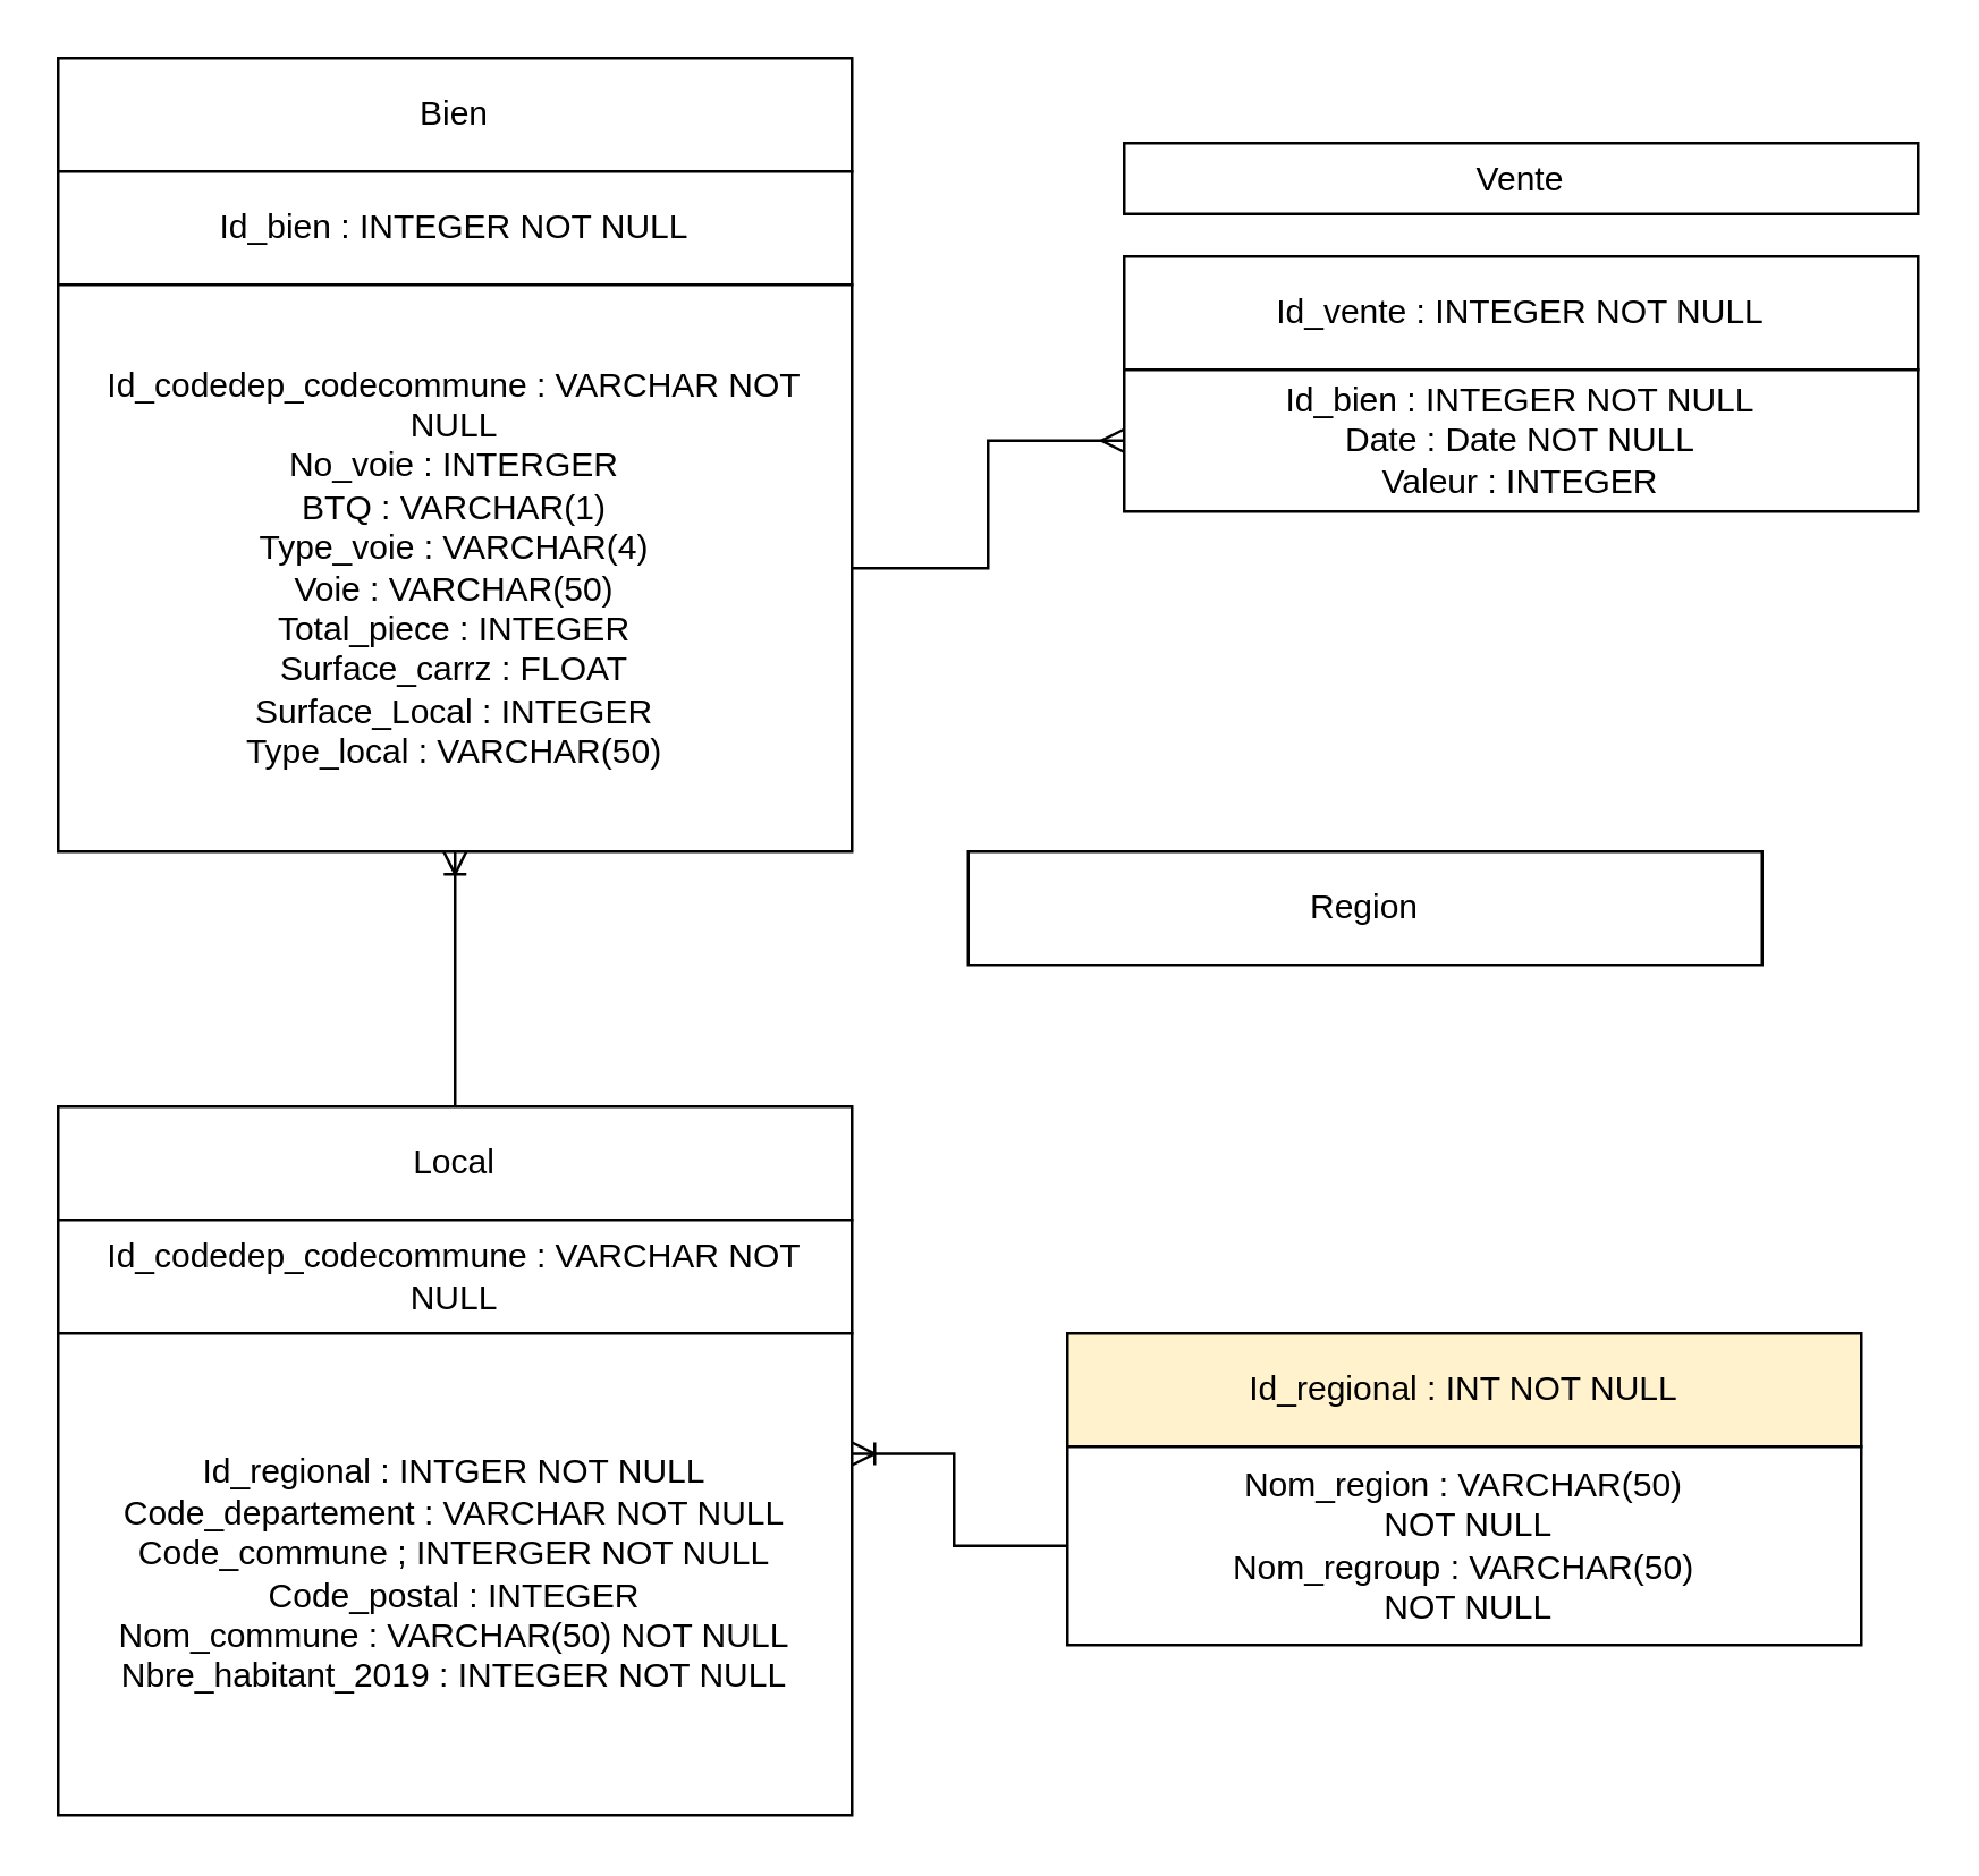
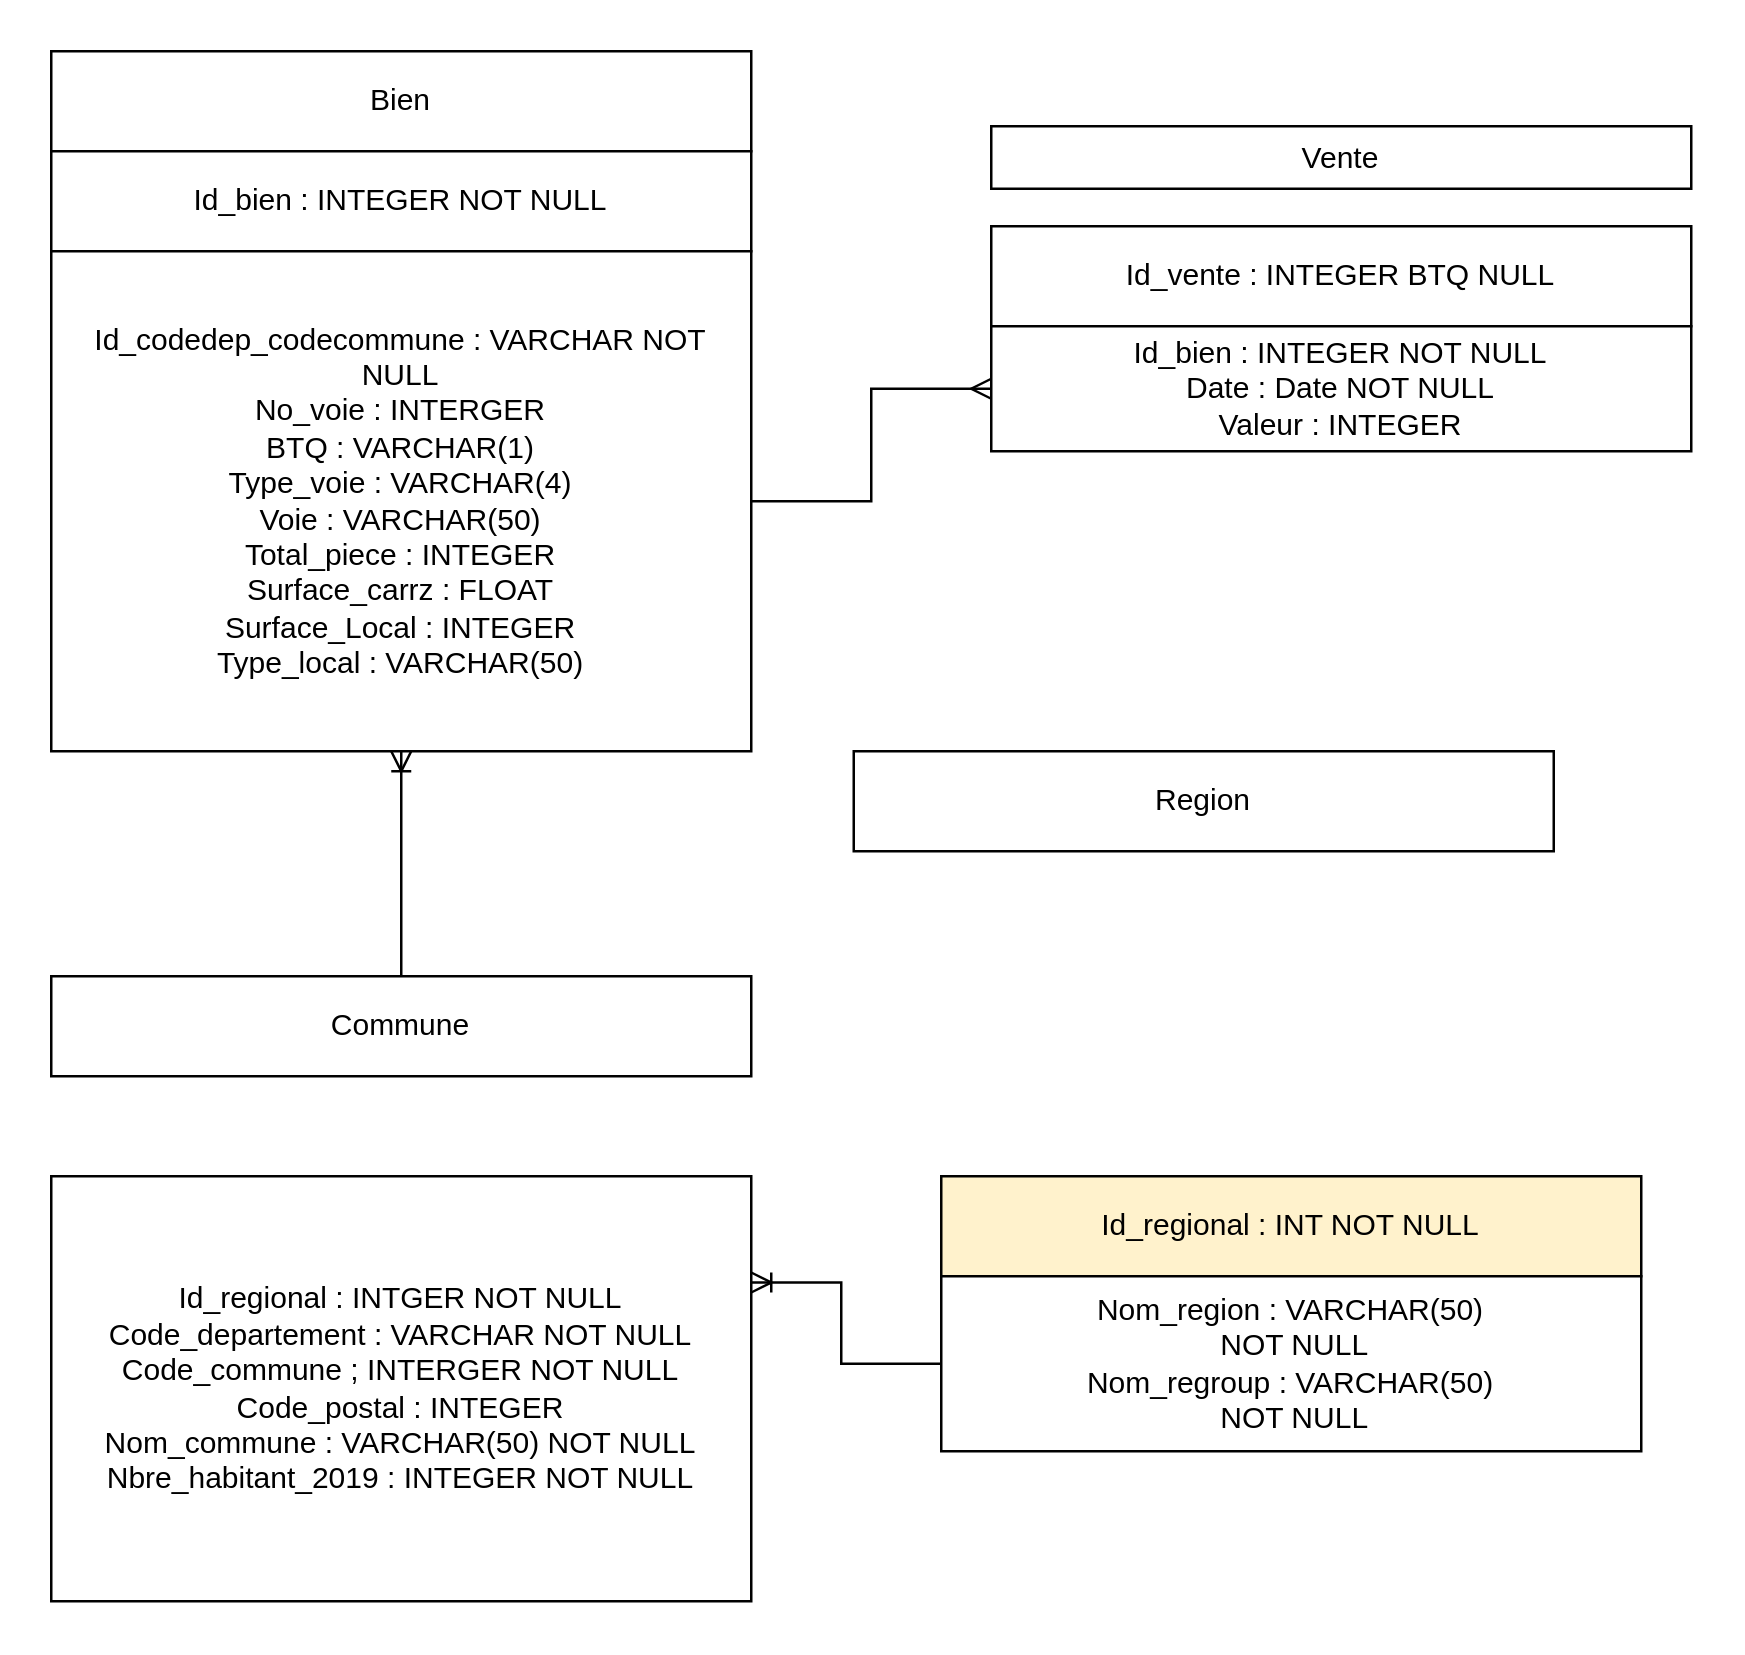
  <mxCell id="0" />
  <mxCell id="1" parent="0" />
  <mxCell id="2" value="Bien" style="rounded=0;whiteSpace=wrap;html=1;" parent="1" vertex="1"><mxGeometry x="20" y="20" width="280" height="40" as="geometry" /></mxCell>
  <mxCell id="3" value="Id_bien : INTEGER NOT NULL" style="rounded=0;whiteSpace=wrap;html=1;" parent="1" vertex="1"><mxGeometry x="20" y="60" width="280" height="40" as="geometry" /></mxCell>
  <mxCell id="4" style="edgeStyle=orthogonalEdgeStyle;rounded=0;orthogonalLoop=1;jettySize=auto;html=1;exitX=1;exitY=0.5;exitDx=0;exitDy=0;endArrow=ERmany;endFill=0;" parent="1" source="5" target="8" edge="1"><mxGeometry relative="1" as="geometry" /></mxCell>
  <mxCell id="5" value="Id_codedep_codecommune : VARCHAR NOT NULL&lt;br&gt;No_voie : INTERGER&lt;br&gt;BTQ : VARCHAR(1)&lt;br&gt;Type_voie : VARCHAR(4)&lt;br&gt;Voie : VARCHAR(50)&lt;br&gt;Total_piece : INTEGER&lt;br&gt;Surface_carrz : FLOAT&lt;br&gt;Surface_Local : INTEGER&lt;br&gt;Type_local : VARCHAR(50)" style="rounded=0;whiteSpace=wrap;html=1;" parent="1" vertex="1"><mxGeometry x="20" y="100" width="280" height="200" as="geometry" /></mxCell>
  <mxCell id="6" value="Vente" style="rounded=0;whiteSpace=wrap;html=1;" parent="1" vertex="1"><mxGeometry x="396" y="50" width="280" height="25" as="geometry" /></mxCell>
- <mxCell id="7" value="Id_vente : INTEGER NOT NULL" style="rounded=0;whiteSpace=wrap;html=1;" parent="1" vertex="1"><mxGeometry x="396" y="90" width="280" height="40" as="geometry" /></mxCell>
+ <mxCell id="7" value="Id_vente : INTEGER BTQ NULL" style="rounded=0;whiteSpace=wrap;html=1;" parent="1" vertex="1"><mxGeometry x="396" y="90" width="280" height="40" as="geometry" /></mxCell>
  <mxCell id="8" value="Id_bien : INTEGER NOT NULL&lt;br&gt;Date : Date NOT NULL&lt;br&gt;Valeur : INTEGER" style="rounded=0;whiteSpace=wrap;html=1;" parent="1" vertex="1"><mxGeometry x="396" y="130" width="280" height="50" as="geometry" /></mxCell>
  <mxCell id="9" style="edgeStyle=orthogonalEdgeStyle;rounded=0;orthogonalLoop=1;jettySize=auto;html=1;entryX=0.5;entryY=1;entryDx=0;entryDy=0;endArrow=ERoneToMany;endFill=0;" parent="1" source="10" target="5" edge="1"><mxGeometry relative="1" as="geometry" /></mxCell>
- <mxCell id="10" value="Local" style="rounded=0;whiteSpace=wrap;html=1;" parent="1" vertex="1"><mxGeometry x="20" y="390" width="280" height="40" as="geometry" /></mxCell>
- <mxCell id="11" value="Id_codedep_codecommune : VARCHAR NOT NULL" style="rounded=0;whiteSpace=wrap;html=1;" parent="1" vertex="1"><mxGeometry x="20" y="430" width="280" height="40" as="geometry" /></mxCell>
+ <mxCell id="10" value="Commune" style="rounded=0;whiteSpace=wrap;html=1;" parent="1" vertex="1"><mxGeometry x="20" y="390" width="280" height="40" as="geometry" /></mxCell>
  <mxCell id="12" value="Id_regional : INTGER NOT NULL&lt;br&gt;Code_departement : VARCHAR NOT NULL&lt;br&gt;Code_commune ; INTERGER NOT NULL&lt;br&gt;Code_postal : INTEGER&lt;br&gt;Nom_commune : VARCHAR(50) NOT NULL&lt;br&gt;Nbre_habitant_2019 : INTEGER NOT NULL" style="rounded=0;whiteSpace=wrap;html=1;" parent="1" vertex="1"><mxGeometry x="20" y="470" width="280" height="170" as="geometry" /></mxCell>
  <mxCell id="13" value="Region" style="rounded=0;whiteSpace=wrap;html=1;" parent="1" vertex="1"><mxGeometry x="341" y="300" width="280" height="40" as="geometry" /></mxCell>
  <mxCell id="14" value="Id_regional : INT NOT NULL" style="rounded=0;whiteSpace=wrap;html=1;fillColor=#fff2cc;" parent="1" vertex="1"><mxGeometry x="376" y="470" width="280" height="40" as="geometry" /></mxCell>
  <mxCell id="15" value="Nom_region :&amp;nbsp;VARCHAR(50)&lt;br&gt;&amp;nbsp;NOT NULL&lt;br&gt;Nom_regroup : VARCHAR(50)&lt;br style=&quot;border-color: var(--border-color);&quot;&gt;&amp;nbsp;NOT NULL" style="rounded=0;whiteSpace=wrap;html=1;" parent="1" vertex="1"><mxGeometry x="376" y="510" width="280" height="70" as="geometry" /></mxCell>
  <mxCell id="16" style="edgeStyle=orthogonalEdgeStyle;rounded=0;orthogonalLoop=1;jettySize=auto;html=1;entryX=1;entryY=0.25;entryDx=0;entryDy=0;endArrow=ERoneToMany;endFill=0;exitX=0;exitY=0.5;exitDx=0;exitDy=0;" parent="1" source="15" target="12" edge="1"><mxGeometry relative="1" as="geometry"><mxPoint x="170" y="400" as="sourcePoint" /><mxPoint x="170" y="310" as="targetPoint" /><Array as="points"><mxPoint x="336" y="545" /><mxPoint x="336" y="513" /></Array></mxGeometry></mxCell>
